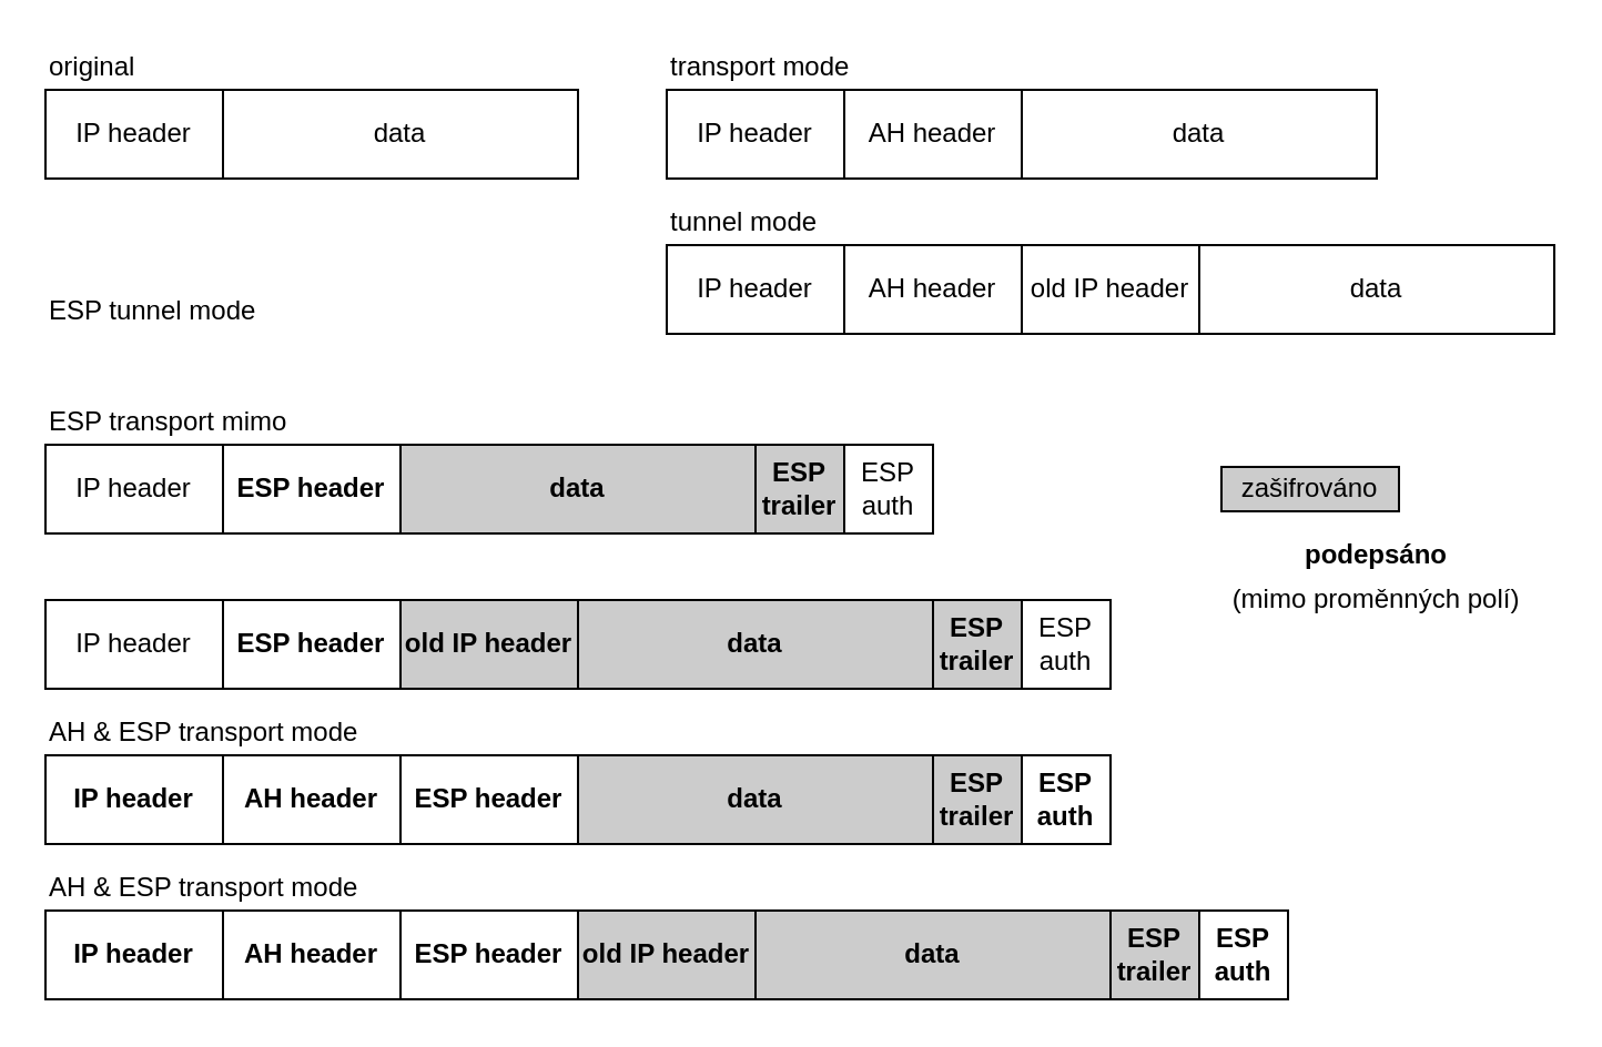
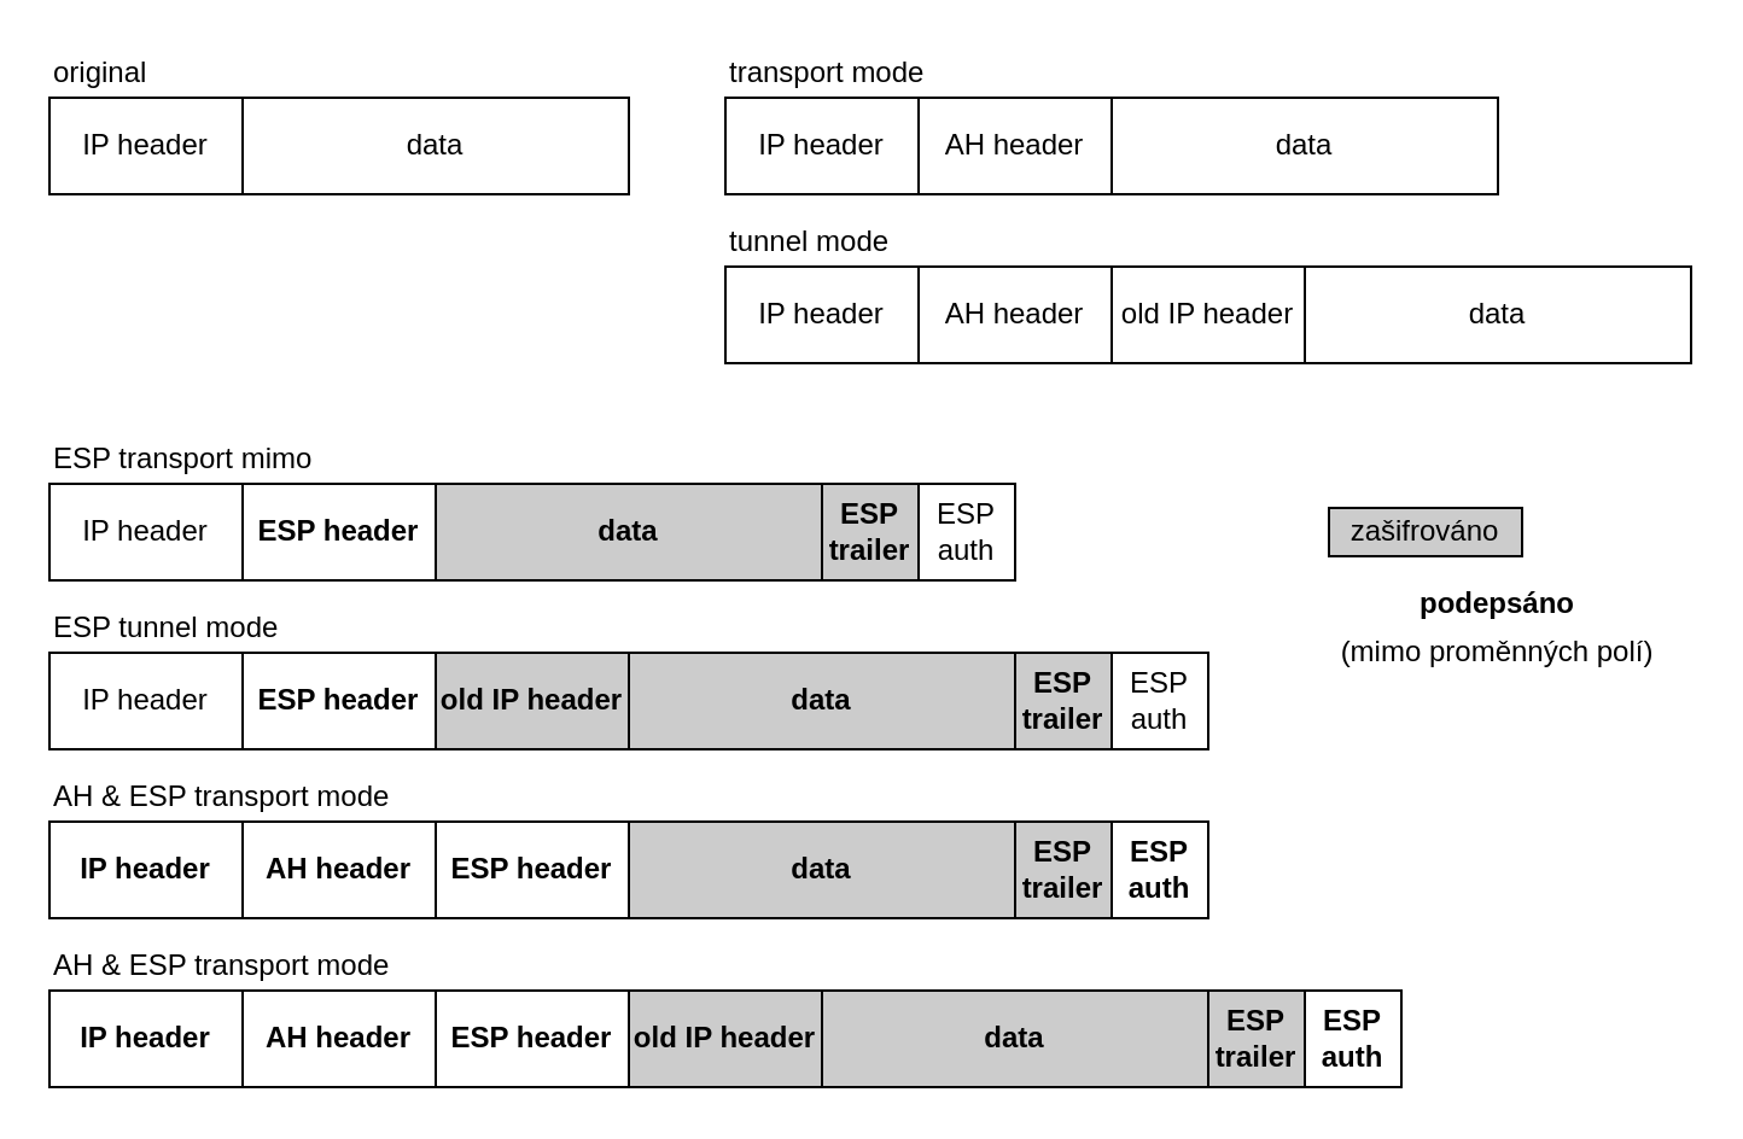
  <mxCell id="0" />
  <mxCell id="1" parent="0" />
  <mxCell id="2" value="IP header" style="rounded=0;whiteSpace=wrap;html=1;" vertex="1" parent="1"><mxGeometry x="20" y="40" width="80" height="40" as="geometry" /></mxCell>
  <mxCell id="3" value="data" style="rounded=0;whiteSpace=wrap;html=1;" vertex="1" parent="1"><mxGeometry x="100" y="40" width="160" height="40" as="geometry" /></mxCell>
  <mxCell id="4" value="IP header" style="rounded=0;whiteSpace=wrap;html=1;" vertex="1" parent="1"><mxGeometry x="300" y="40" width="80" height="40" as="geometry" /></mxCell>
  <mxCell id="5" value="data" style="rounded=0;whiteSpace=wrap;html=1;" vertex="1" parent="1"><mxGeometry x="460" y="40" width="160" height="40" as="geometry" /></mxCell>
  <mxCell id="6" value="AH header" style="rounded=0;whiteSpace=wrap;html=1;" vertex="1" parent="1"><mxGeometry x="380" y="40" width="80" height="40" as="geometry" /></mxCell>
  <mxCell id="7" value="IP header" style="rounded=0;whiteSpace=wrap;html=1;" vertex="1" parent="1"><mxGeometry x="300" y="110" width="80" height="40" as="geometry" /></mxCell>
  <mxCell id="8" value="data" style="rounded=0;whiteSpace=wrap;html=1;" vertex="1" parent="1"><mxGeometry x="540" y="110" width="160" height="40" as="geometry" /></mxCell>
  <mxCell id="9" value="AH header" style="rounded=0;whiteSpace=wrap;html=1;" vertex="1" parent="1"><mxGeometry x="380" y="110" width="80" height="40" as="geometry" /></mxCell>
  <mxCell id="10" value="old IP header" style="rounded=0;whiteSpace=wrap;html=1;" vertex="1" parent="1"><mxGeometry x="460" y="110" width="80" height="40" as="geometry" /></mxCell>
  <mxCell id="11" value="transport mode" style="text;html=1;strokeColor=none;fillColor=none;align=left;verticalAlign=middle;whiteSpace=wrap;rounded=0;" vertex="1" parent="1"><mxGeometry x="300" y="20" width="120" height="20" as="geometry" /></mxCell>
  <mxCell id="12" value="tunnel mode" style="text;html=1;strokeColor=none;fillColor=none;align=left;verticalAlign=middle;whiteSpace=wrap;rounded=0;" vertex="1" parent="1"><mxGeometry x="300" y="90" width="120" height="20" as="geometry" /></mxCell>
  <mxCell id="13" value="original" style="text;html=1;strokeColor=none;fillColor=none;align=left;verticalAlign=middle;whiteSpace=wrap;rounded=0;" vertex="1" parent="1"><mxGeometry x="20" y="20" width="120" height="20" as="geometry" /></mxCell>
  <mxCell id="14" value="IP header" style="rounded=0;whiteSpace=wrap;html=1;" vertex="1" parent="1"><mxGeometry x="20" y="200" width="80" height="40" as="geometry" /></mxCell>
  <mxCell id="15" value="ESP header" style="rounded=0;whiteSpace=wrap;html=1;fontStyle=1" vertex="1" parent="1"><mxGeometry x="100" y="200" width="80" height="40" as="geometry" /></mxCell>
  <mxCell id="16" value="data" style="rounded=0;whiteSpace=wrap;html=1;gradientDirection=north;fillColor=#CCCCCC;fontStyle=1" vertex="1" parent="1"><mxGeometry x="180" y="200" width="160" height="40" as="geometry" /></mxCell>
  <mxCell id="17" value="ESP trailer" style="rounded=0;whiteSpace=wrap;html=1;gradientDirection=north;fillColor=#CCCCCC;fontStyle=1" vertex="1" parent="1"><mxGeometry x="340" y="200" width="40" height="40" as="geometry" /></mxCell>
  <mxCell id="18" value="ESP auth" style="rounded=0;whiteSpace=wrap;html=1;" vertex="1" parent="1"><mxGeometry x="380" y="200" width="40" height="40" as="geometry" /></mxCell>
  <mxCell id="19" value="podepsáno" style="text;html=1;strokeColor=none;fillColor=none;align=center;verticalAlign=middle;whiteSpace=wrap;rounded=0;fontStyle=1" vertex="1" parent="1"><mxGeometry x="580" y="240" width="80" height="20" as="geometry" /></mxCell>
  <mxCell id="20" value="IP header" style="rounded=0;whiteSpace=wrap;html=1;" vertex="1" parent="1"><mxGeometry x="20" y="270" width="80" height="40" as="geometry" /></mxCell>
  <mxCell id="21" value="ESP header" style="rounded=0;whiteSpace=wrap;html=1;fontStyle=1" vertex="1" parent="1"><mxGeometry x="100" y="270" width="80" height="40" as="geometry" /></mxCell>
  <mxCell id="22" value="data" style="rounded=0;whiteSpace=wrap;html=1;fillColor=#CCCCCC;fontStyle=1" vertex="1" parent="1"><mxGeometry x="260" y="270" width="160" height="40" as="geometry" /></mxCell>
  <mxCell id="23" value="ESP trailer" style="rounded=0;whiteSpace=wrap;html=1;fillColor=#CCCCCC;fontStyle=1" vertex="1" parent="1"><mxGeometry x="420" y="270" width="40" height="40" as="geometry" /></mxCell>
  <mxCell id="24" value="ESP auth" style="rounded=0;whiteSpace=wrap;html=1;" vertex="1" parent="1"><mxGeometry x="460" y="270" width="40" height="40" as="geometry" /></mxCell>
- <mxCell id="25" value="ESP tunnel mode" style="text;html=1;strokeColor=none;fillColor=none;align=left;verticalAlign=middle;whiteSpace=wrap;rounded=0;" vertex="1" parent="1"><mxGeometry x="20" y="130" width="160" height="20" as="geometry" /></mxCell>
+ <mxCell id="25" value="ESP tunnel mode" style="text;html=1;strokeColor=none;fillColor=none;align=left;verticalAlign=middle;whiteSpace=wrap;rounded=0;" vertex="1" parent="1"><mxGeometry x="20" y="250" width="160" height="20" as="geometry" /></mxCell>
  <mxCell id="26" value="old IP header" style="rounded=0;whiteSpace=wrap;html=1;fillColor=#CCCCCC;fontStyle=1" vertex="1" parent="1"><mxGeometry x="180" y="270" width="80" height="40" as="geometry" /></mxCell>
  <mxCell id="27" value="zašifrováno" style="rounded=0;whiteSpace=wrap;html=1;fillColor=#CCCCCC;" vertex="1" parent="1"><mxGeometry x="550" y="210" width="80" height="20" as="geometry" /></mxCell>
  <mxCell id="28" value="ESP transport mimo" style="text;html=1;strokeColor=none;fillColor=none;align=left;verticalAlign=middle;whiteSpace=wrap;rounded=0;" vertex="1" parent="1"><mxGeometry x="20" y="180" width="160" height="20" as="geometry" /></mxCell>
  <mxCell id="29" value="IP header" style="rounded=0;whiteSpace=wrap;html=1;fontStyle=1" vertex="1" parent="1"><mxGeometry x="20" y="340" width="80" height="40" as="geometry" /></mxCell>
  <mxCell id="30" value="ESP header" style="rounded=0;whiteSpace=wrap;html=1;fontStyle=1" vertex="1" parent="1"><mxGeometry x="180" y="340" width="80" height="40" as="geometry" /></mxCell>
  <mxCell id="31" value="data" style="rounded=0;whiteSpace=wrap;html=1;gradientDirection=north;fillColor=#CCCCCC;fontStyle=1" vertex="1" parent="1"><mxGeometry x="260" y="340" width="160" height="40" as="geometry" /></mxCell>
  <mxCell id="32" value="ESP trailer" style="rounded=0;whiteSpace=wrap;html=1;gradientDirection=north;fillColor=#CCCCCC;fontStyle=1" vertex="1" parent="1"><mxGeometry x="420" y="340" width="40" height="40" as="geometry" /></mxCell>
  <mxCell id="33" value="ESP auth" style="rounded=0;whiteSpace=wrap;html=1;fontStyle=1" vertex="1" parent="1"><mxGeometry x="460" y="340" width="40" height="40" as="geometry" /></mxCell>
  <mxCell id="34" value="AH &amp;amp; ESP transport mode" style="text;html=1;strokeColor=none;fillColor=none;align=left;verticalAlign=middle;whiteSpace=wrap;rounded=0;" vertex="1" parent="1"><mxGeometry x="20" y="320" width="160" height="20" as="geometry" /></mxCell>
  <mxCell id="35" value="AH header" style="rounded=0;whiteSpace=wrap;html=1;fontStyle=1" vertex="1" parent="1"><mxGeometry x="100" y="340" width="80" height="40" as="geometry" /></mxCell>
  <mxCell id="36" value="data" style="rounded=0;whiteSpace=wrap;html=1;gradientDirection=north;fillColor=#CCCCCC;fontStyle=1" vertex="1" parent="1"><mxGeometry x="340" y="410" width="160" height="40" as="geometry" /></mxCell>
  <mxCell id="37" value="ESP trailer" style="rounded=0;whiteSpace=wrap;html=1;gradientDirection=north;fillColor=#CCCCCC;fontStyle=1" vertex="1" parent="1"><mxGeometry x="500" y="410" width="40" height="40" as="geometry" /></mxCell>
  <mxCell id="38" value="ESP auth" style="rounded=0;whiteSpace=wrap;html=1;fontStyle=1" vertex="1" parent="1"><mxGeometry x="540" y="410" width="40" height="40" as="geometry" /></mxCell>
  <mxCell id="39" value="AH &amp;amp; ESP transport mode" style="text;html=1;strokeColor=none;fillColor=none;align=left;verticalAlign=middle;whiteSpace=wrap;rounded=0;" vertex="1" parent="1"><mxGeometry x="20" y="390" width="160" height="20" as="geometry" /></mxCell>
  <mxCell id="40" value="IP header" style="rounded=0;whiteSpace=wrap;html=1;fontStyle=1" vertex="1" parent="1"><mxGeometry x="20" y="410" width="80" height="40" as="geometry" /></mxCell>
  <mxCell id="41" value="AH header" style="rounded=0;whiteSpace=wrap;html=1;fontStyle=1" vertex="1" parent="1"><mxGeometry x="100" y="410" width="80" height="40" as="geometry" /></mxCell>
  <mxCell id="42" value="ESP header" style="rounded=0;whiteSpace=wrap;html=1;fontStyle=1" vertex="1" parent="1"><mxGeometry x="180" y="410" width="80" height="40" as="geometry" /></mxCell>
  <mxCell id="43" value="old IP header" style="rounded=0;whiteSpace=wrap;html=1;fontStyle=1;fillColor=#CCCCCC;" vertex="1" parent="1"><mxGeometry x="260" y="410" width="80" height="40" as="geometry" /></mxCell>
  <mxCell id="44" value="(mimo proměnných polí)" style="text;html=1;strokeColor=none;fillColor=none;align=center;verticalAlign=middle;whiteSpace=wrap;rounded=0;fontStyle=0" vertex="1" parent="1"><mxGeometry x="540" y="260" width="160" height="20" as="geometry" /></mxCell>
